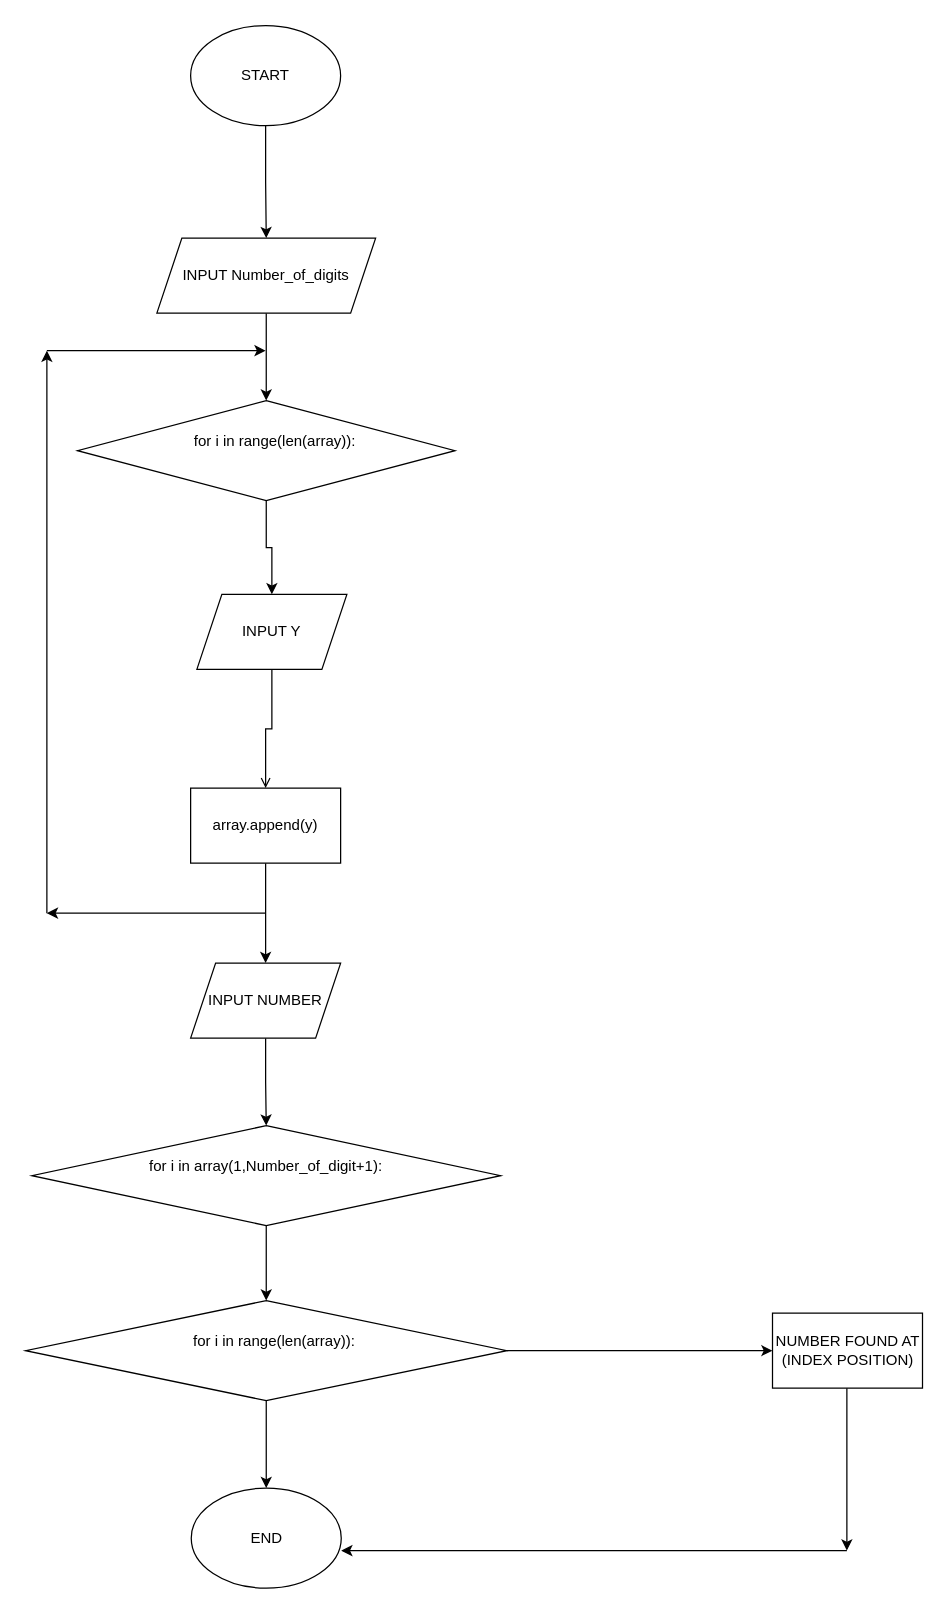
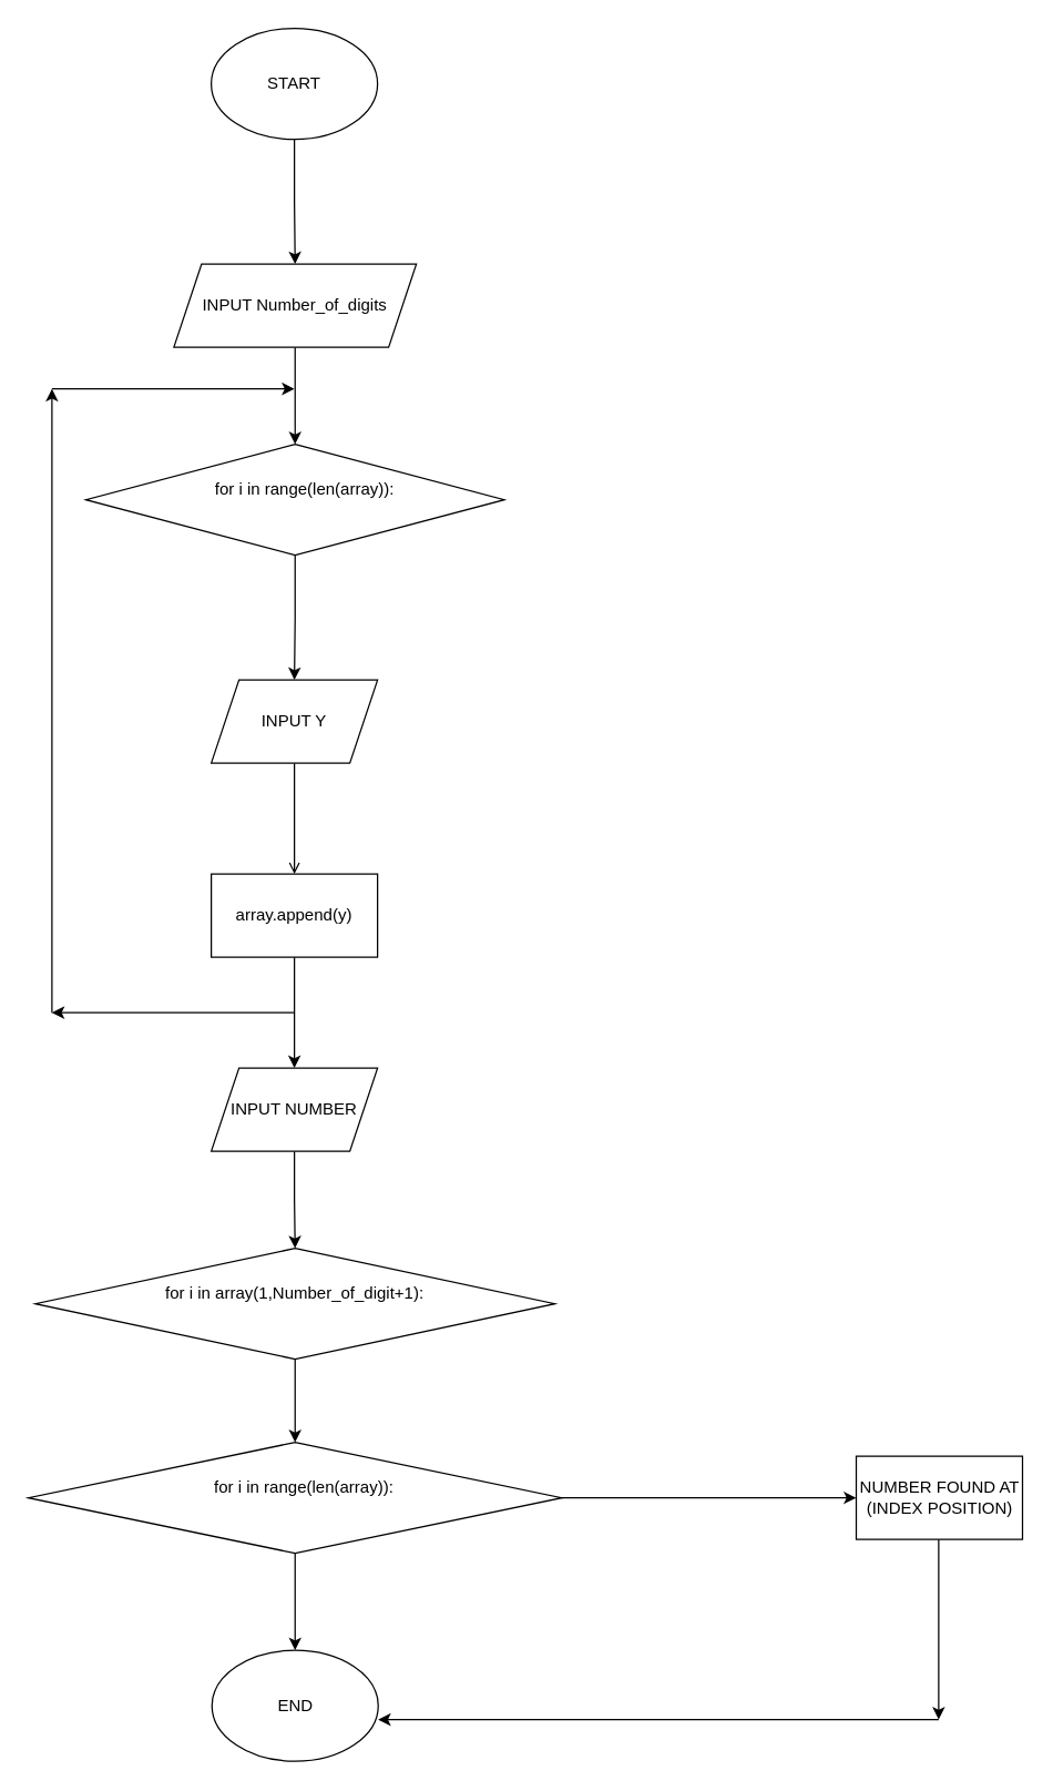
  <mxCell id="0" />
  <mxCell id="1" parent="0" />
  <mxCell id="2" value="" style="edgeStyle=orthogonalEdgeStyle;rounded=0;orthogonalLoop=1;jettySize=auto;html=1;" parent="1" source="3" target="5" edge="1"><mxGeometry relative="1" as="geometry" /></mxCell>
  <mxCell id="3" value="START" style="ellipse;whiteSpace=wrap;html=1;" parent="1" vertex="1"><mxGeometry x="152" y="20" width="120" height="80" as="geometry" /></mxCell>
  <mxCell id="4" value="" style="edgeStyle=orthogonalEdgeStyle;rounded=0;orthogonalLoop=1;jettySize=auto;html=1;" parent="1" source="5" target="7" edge="1"><mxGeometry relative="1" as="geometry" /></mxCell>
  <mxCell id="5" value="INPUT Number_of_digits" style="shape=parallelogram;perimeter=parallelogramPerimeter;whiteSpace=wrap;html=1;fixedSize=1;" parent="1" vertex="1"><mxGeometry x="125" y="190" width="175" height="60" as="geometry" /></mxCell>
  <mxCell id="6" value="" style="edgeStyle=orthogonalEdgeStyle;rounded=0;orthogonalLoop=1;jettySize=auto;html=1;" parent="1" source="7" target="9" edge="1"><mxGeometry relative="1" as="geometry" /></mxCell>
  <mxCell id="7" value="&lt;div&gt;&amp;nbsp; &amp;nbsp; for i in range(len(array)):&lt;/div&gt;&lt;div&gt;&lt;br&gt;&lt;/div&gt;" style="rhombus;whiteSpace=wrap;html=1;" parent="1" vertex="1"><mxGeometry x="61.5" y="320" width="302" height="80" as="geometry" /></mxCell>
  <mxCell id="8" value="" style="edgeStyle=orthogonalEdgeStyle;rounded=0;orthogonalLoop=1;jettySize=auto;html=1;endArrow=open;" parent="1" source="9" target="11" edge="1"><mxGeometry relative="1" as="geometry" /></mxCell>
- <mxCell id="9" value="INPUT Y" style="shape=parallelogram;perimeter=parallelogramPerimeter;whiteSpace=wrap;html=1;fixedSize=1;" parent="1" vertex="1"><mxGeometry x="157" y="475" width="120" height="60" as="geometry" /></mxCell>
+ <mxCell id="9" value="INPUT Y" style="shape=parallelogram;perimeter=parallelogramPerimeter;whiteSpace=wrap;html=1;fixedSize=1;" parent="1" vertex="1"><mxGeometry x="152" y="490" width="120" height="60" as="geometry" /></mxCell>
  <mxCell id="10" value="" style="edgeStyle=orthogonalEdgeStyle;rounded=0;orthogonalLoop=1;jettySize=auto;html=1;" parent="1" source="11" target="13" edge="1"><mxGeometry relative="1" as="geometry" /></mxCell>
  <mxCell id="11" value="array.append(y)" style="whiteSpace=wrap;html=1;" parent="1" vertex="1"><mxGeometry x="152" y="630" width="120" height="60" as="geometry" /></mxCell>
  <mxCell id="12" value="" style="edgeStyle=orthogonalEdgeStyle;rounded=0;orthogonalLoop=1;jettySize=auto;html=1;" parent="1" source="13" target="15" edge="1"><mxGeometry relative="1" as="geometry" /></mxCell>
  <mxCell id="13" value="INPUT NUMBER" style="shape=parallelogram;perimeter=parallelogramPerimeter;whiteSpace=wrap;html=1;fixedSize=1;" parent="1" vertex="1"><mxGeometry x="152" y="770" width="120" height="60" as="geometry" /></mxCell>
  <mxCell id="14" value="" style="edgeStyle=orthogonalEdgeStyle;rounded=0;orthogonalLoop=1;jettySize=auto;html=1;" parent="1" source="15" target="17" edge="1"><mxGeometry relative="1" as="geometry" /></mxCell>
  <mxCell id="15" value="&lt;div&gt;for i in array(1,Number_of_digit+1):&lt;/div&gt;&lt;div&gt;&lt;br&gt;&lt;/div&gt;" style="rhombus;whiteSpace=wrap;html=1;" parent="1" vertex="1"><mxGeometry x="25" y="900" width="375" height="80" as="geometry" /></mxCell>
  <mxCell id="16" value="" style="edgeStyle=orthogonalEdgeStyle;rounded=0;orthogonalLoop=1;jettySize=auto;html=1;" parent="1" source="17" target="22" edge="1"><mxGeometry relative="1" as="geometry" /></mxCell>
  <mxCell id="17" value="&lt;div&gt;&amp;nbsp; &amp;nbsp; for i in range(len(array)):&lt;/div&gt;&lt;div&gt;&lt;br&gt;&lt;/div&gt;" style="rhombus;whiteSpace=wrap;html=1;" parent="1" vertex="1"><mxGeometry x="20" y="1040" width="385" height="80" as="geometry" /></mxCell>
  <mxCell id="18" value="" style="shape=waypoint;sketch=0;size=6;pointerEvents=1;points=[];fillColor=default;resizable=0;rotatable=0;perimeter=centerPerimeter;snapToPoint=1;" parent="1" vertex="1"><mxGeometry x="202" y="1250" width="20" height="20" as="geometry" /></mxCell>
  <mxCell id="19" value="" style="edgeStyle=orthogonalEdgeStyle;rounded=0;orthogonalLoop=1;jettySize=auto;html=1;" parent="1" source="17" target="20" edge="1"><mxGeometry relative="1" as="geometry"><mxPoint x="212" y="1140" as="sourcePoint" /><mxPoint x="212" y="1260" as="targetPoint" /></mxGeometry></mxCell>
  <mxCell id="20" value="END" style="ellipse;whiteSpace=wrap;html=1;" parent="1" vertex="1"><mxGeometry x="152.5" y="1190" width="120" height="80" as="geometry" /></mxCell>
  <mxCell id="21" value="" style="edgeStyle=orthogonalEdgeStyle;rounded=0;orthogonalLoop=1;jettySize=auto;html=1;" parent="1" source="22" edge="1"><mxGeometry relative="1" as="geometry"><mxPoint x="677" y="1240" as="targetPoint" /></mxGeometry></mxCell>
  <mxCell id="22" value="NUMBER FOUND AT (INDEX POSITION)" style="whiteSpace=wrap;html=1;" parent="1" vertex="1"><mxGeometry x="617.5" y="1050" width="120" height="60" as="geometry" /></mxCell>
  <mxCell id="23" value="" style="endArrow=classic;html=1;rounded=0;entryX=0;entryY=0.5;entryDx=0;entryDy=0;" parent="1" edge="1"><mxGeometry width="50" height="50" relative="1" as="geometry"><mxPoint x="677" y="1240" as="sourcePoint" /><mxPoint x="272.5" y="1240" as="targetPoint" /></mxGeometry></mxCell>
  <mxCell id="24" value="" style="endArrow=classic;html=1;rounded=0;" edge="1" parent="1"><mxGeometry width="50" height="50" relative="1" as="geometry"><mxPoint x="212" y="730" as="sourcePoint" /><mxPoint x="37" y="730" as="targetPoint" /></mxGeometry></mxCell>
  <mxCell id="25" value="" style="endArrow=classic;html=1;rounded=0;" edge="1" parent="1"><mxGeometry width="50" height="50" relative="1" as="geometry"><mxPoint x="37" y="730" as="sourcePoint" /><mxPoint x="37" y="280" as="targetPoint" /></mxGeometry></mxCell>
  <mxCell id="26" value="" style="endArrow=classic;html=1;rounded=0;" edge="1" parent="1"><mxGeometry width="50" height="50" relative="1" as="geometry"><mxPoint x="37" y="280" as="sourcePoint" /><mxPoint x="212" y="280" as="targetPoint" /></mxGeometry></mxCell>
